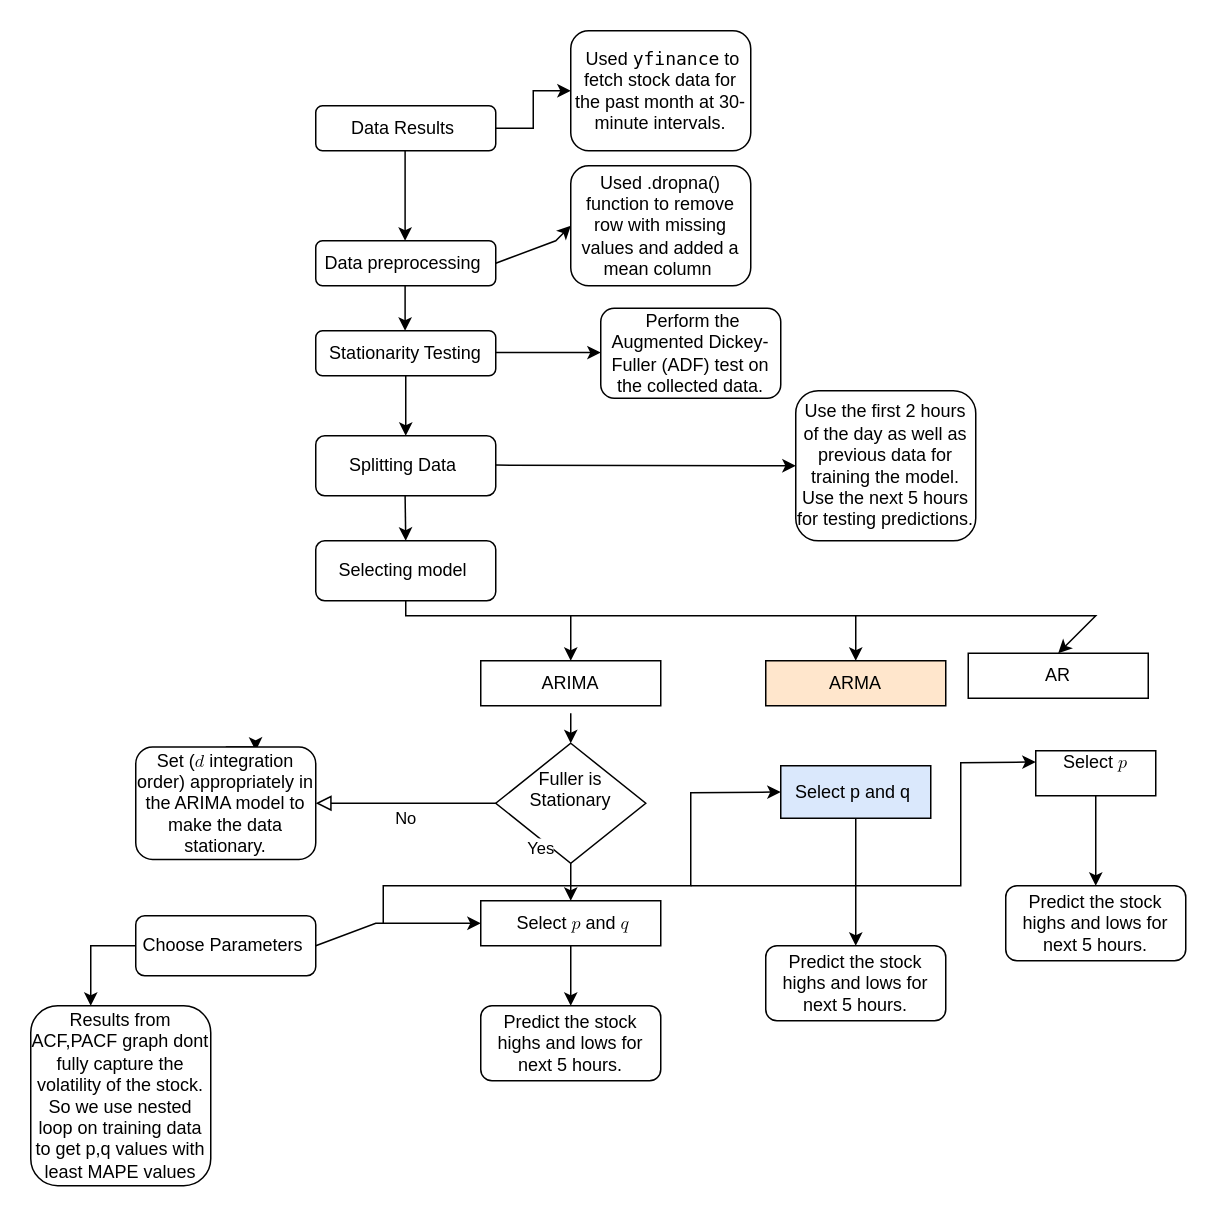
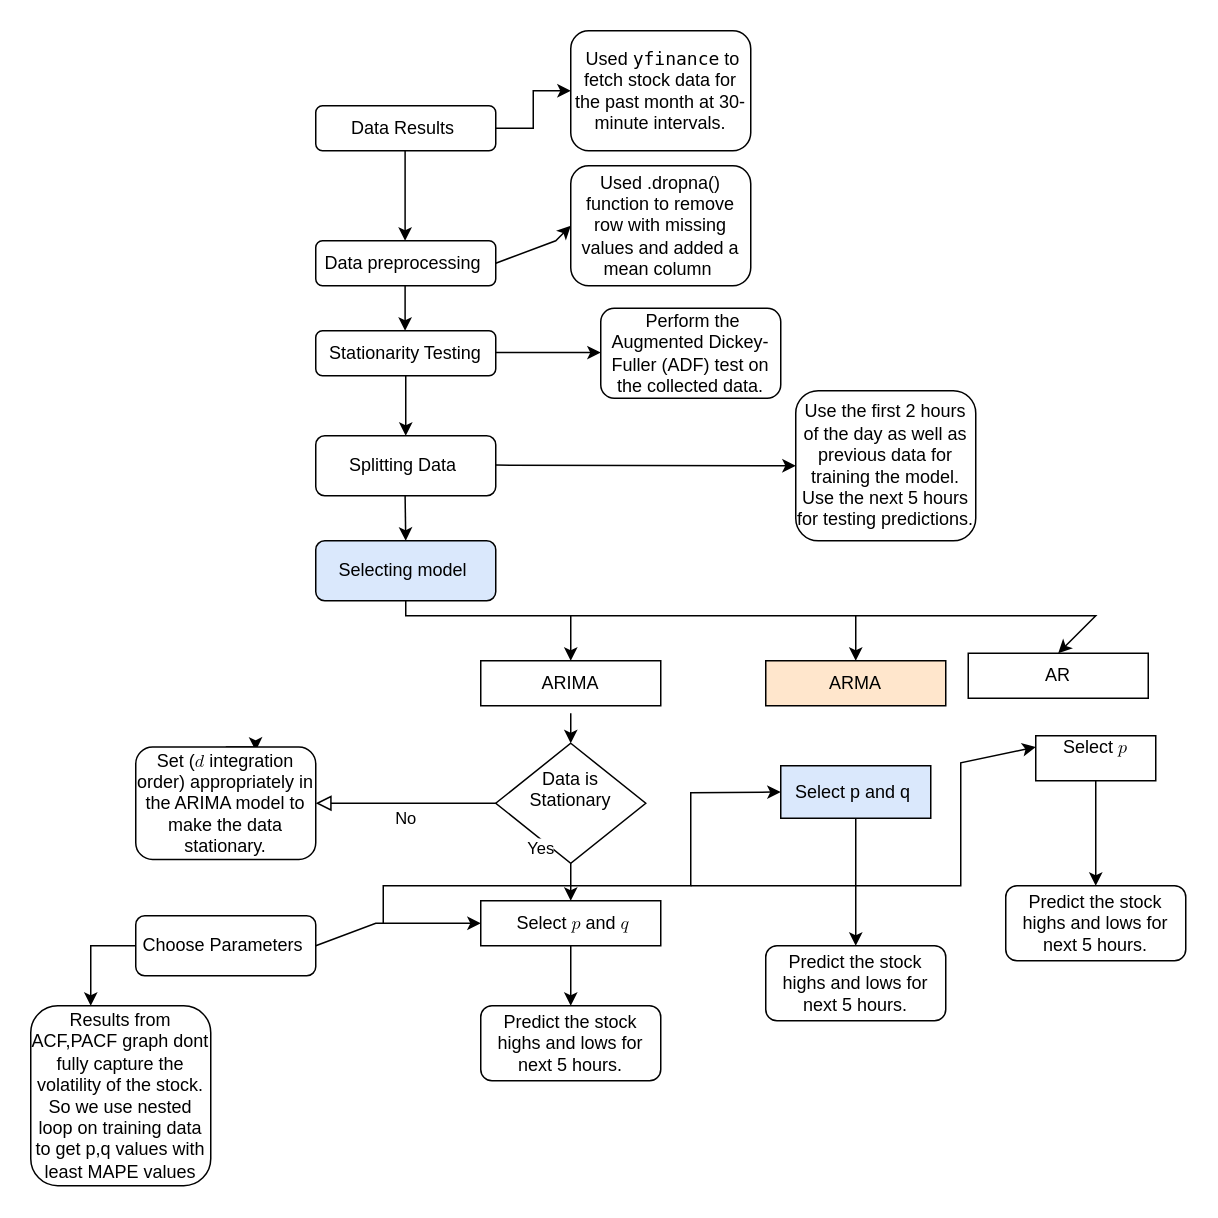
  <mxCell id="0" />
  <mxCell id="1" parent="0" />
  <mxCell id="2" value="Predict the stock highs and lows for next 5 hours." style="rounded=1;whiteSpace=wrap;html=1;" vertex="1" parent="1"><mxGeometry x="320" y="670" width="120" height="50" as="geometry" /></mxCell>
  <mxCell id="3" value="" style="edgeStyle=orthogonalEdgeStyle;rounded=0;orthogonalLoop=1;jettySize=auto;html=1;" edge="1" parent="1" source="4" target="11"><mxGeometry relative="1" as="geometry"><mxPoint x="430" y="90" as="targetPoint" /></mxGeometry></mxCell>
  <mxCell id="4" value="Data Results&amp;nbsp;" style="rounded=1;whiteSpace=wrap;html=1;fontSize=12;glass=0;strokeWidth=1;shadow=0;" parent="1" vertex="1"><mxGeometry x="210" y="70" width="120" height="30" as="geometry" /></mxCell>
  <mxCell id="5" value="No" style="edgeStyle=orthogonalEdgeStyle;rounded=0;html=1;jettySize=auto;orthogonalLoop=1;fontSize=11;endArrow=block;endFill=0;endSize=8;strokeWidth=1;shadow=0;labelBackgroundColor=none;" parent="1" source="6" target="9" edge="1"><mxGeometry y="10" relative="1" as="geometry"><mxPoint as="offset" /></mxGeometry></mxCell>
- <mxCell id="6" value="Fuller is Stationary&lt;div&gt;&lt;br&gt;&lt;/div&gt;" style="rhombus;whiteSpace=wrap;html=1;shadow=0;fontFamily=Helvetica;fontSize=12;align=center;strokeWidth=1;spacing=6;spacingTop=-4;" parent="1" vertex="1"><mxGeometry x="330" y="495" width="100" height="80" as="geometry" /></mxCell>
+ <mxCell id="6" value="Data is Stationary&lt;div&gt;&lt;br&gt;&lt;/div&gt;" style="rhombus;whiteSpace=wrap;html=1;shadow=0;fontFamily=Helvetica;fontSize=12;align=center;strokeWidth=1;spacing=6;spacingTop=-4;" parent="1" vertex="1"><mxGeometry x="330" y="495" width="100" height="80" as="geometry" /></mxCell>
  <mxCell id="7" style="edgeStyle=orthogonalEdgeStyle;rounded=0;orthogonalLoop=1;jettySize=auto;html=1;" edge="1" parent="1"><mxGeometry relative="1" as="geometry"><mxPoint x="430.043" y="170" as="targetPoint" /><mxPoint x="430" y="170" as="sourcePoint" /></mxGeometry></mxCell>
  <mxCell id="8" style="edgeStyle=orthogonalEdgeStyle;rounded=0;orthogonalLoop=1;jettySize=auto;html=1;exitX=0.5;exitY=0;exitDx=0;exitDy=0;" edge="1" parent="1" source="9"><mxGeometry relative="1" as="geometry"><mxPoint x="170.043" y="500" as="targetPoint" /></mxGeometry></mxCell>
  <mxCell id="9" value="Set (&lt;span class=&quot;katex&quot;&gt;&lt;span class=&quot;katex-mathml&quot;&gt;&lt;math xmlns=&quot;http://www.w3.org/1998/Math/MathML&quot;&gt;&lt;mrow&gt;&lt;mi&gt;d&lt;/mi&gt;&lt;/mrow&gt;d&lt;/math&gt;&lt;/span&gt;&lt;/span&gt;&amp;nbsp;integration order) appropriately in the ARIMA model to make the data stationary." style="rounded=1;whiteSpace=wrap;html=1;fontSize=12;glass=0;strokeWidth=1;shadow=0;" parent="1" vertex="1"><mxGeometry x="90" y="497.5" width="120" height="75" as="geometry" /></mxCell>
  <mxCell id="10" value="Choose Parameters&amp;nbsp;" style="rounded=1;whiteSpace=wrap;html=1;fontSize=12;glass=0;strokeWidth=1;shadow=0;" parent="1" vertex="1"><mxGeometry x="90" y="610" width="120" height="40" as="geometry" /></mxCell>
  <mxCell id="11" value="&amp;nbsp;Used&amp;nbsp;&lt;code&gt;yfinance&lt;/code&gt; to fetch stock data for the past month at 30-minute intervals." style="rounded=1;whiteSpace=wrap;html=1;" vertex="1" parent="1"><mxGeometry x="380" y="20" width="120" height="80" as="geometry" /></mxCell>
  <mxCell id="12" value="Used .dropna() function to remove row with missing values and added a mean column&amp;nbsp;" style="rounded=1;whiteSpace=wrap;html=1;" vertex="1" parent="1"><mxGeometry x="380" y="110" width="120" height="80" as="geometry" /></mxCell>
  <mxCell id="13" value="Stationarity Testing" style="rounded=1;whiteSpace=wrap;html=1;" vertex="1" parent="1"><mxGeometry x="210" y="220" width="120" height="30" as="geometry" /></mxCell>
  <mxCell id="14" value="&amp;nbsp;Perform the Augmented Dickey-Fuller (ADF) test on the collected data." style="rounded=1;whiteSpace=wrap;html=1;" vertex="1" parent="1"><mxGeometry x="400" y="205" width="120" height="60" as="geometry" /></mxCell>
  <mxCell id="15" value="Use the first 2 hours of the day as well as previous data for training the model. Use the next 5 hours for testing predictions." style="rounded=1;whiteSpace=wrap;html=1;" vertex="1" parent="1"><mxGeometry x="530" y="260" width="120" height="100" as="geometry" /></mxCell>
  <mxCell id="16" value="Splitting Data&amp;nbsp;" style="rounded=1;whiteSpace=wrap;html=1;" vertex="1" parent="1"><mxGeometry x="210" y="290" width="120" height="40" as="geometry" /></mxCell>
- <mxCell id="17" value="Selecting model&amp;nbsp;" style="rounded=1;whiteSpace=wrap;html=1;" vertex="1" parent="1"><mxGeometry x="210" y="360" width="120" height="40" as="geometry" /></mxCell>
+ <mxCell id="17" value="Selecting model&amp;nbsp;" style="rounded=1;whiteSpace=wrap;html=1;fillColor=#dae8fc;" vertex="1" parent="1"><mxGeometry x="210" y="360" width="120" height="40" as="geometry" /></mxCell>
  <mxCell id="18" value="ARMA" style="rounded=0;whiteSpace=wrap;html=1;fillColor=#ffe6cc;" vertex="1" parent="1"><mxGeometry x="510" y="440" width="120" height="30" as="geometry" /></mxCell>
  <mxCell id="19" value="AR" style="rounded=0;whiteSpace=wrap;html=1;" vertex="1" parent="1"><mxGeometry x="645" y="435" width="120" height="30" as="geometry" /></mxCell>
  <mxCell id="20" value="ARIMA" style="rounded=0;whiteSpace=wrap;html=1;" vertex="1" parent="1"><mxGeometry x="320" y="440" width="120" height="30" as="geometry" /></mxCell>
- <mxCell id="21" value="Select &lt;span class=&quot;katex&quot;&gt;&lt;span class=&quot;katex-mathml&quot;&gt;&lt;math xmlns=&quot;http://www.w3.org/1998/Math/MathML&quot;&gt;&lt;mrow&gt;&lt;mi&gt;p&lt;/mi&gt;&lt;/mrow&gt;p&lt;/math&gt;&lt;/span&gt;&lt;br&gt;&lt;/span&gt;&lt;div&gt;&lt;span class=&quot;katex&quot;&gt;&lt;br&gt;&lt;/span&gt;&lt;/div&gt;" style="rounded=0;whiteSpace=wrap;html=1;" vertex="1" parent="1"><mxGeometry x="690" y="500" width="80" height="30" as="geometry" /></mxCell>
+ <mxCell id="21" value="Select &lt;span class=&quot;katex&quot;&gt;&lt;span class=&quot;katex-mathml&quot;&gt;&lt;math xmlns=&quot;http://www.w3.org/1998/Math/MathML&quot;&gt;&lt;mrow&gt;&lt;mi&gt;p&lt;/mi&gt;&lt;/mrow&gt;p&lt;/math&gt;&lt;/span&gt;&lt;br&gt;&lt;/span&gt;&lt;div&gt;&lt;span class=&quot;katex&quot;&gt;&lt;br&gt;&lt;/span&gt;&lt;/div&gt;" style="rounded=0;whiteSpace=wrap;html=1;" vertex="1" parent="1"><mxGeometry x="690" y="490" width="80" height="30" as="geometry" /></mxCell>
  <mxCell id="22" value="&amp;nbsp;Select &lt;span class=&quot;katex&quot;&gt;&lt;span class=&quot;katex-mathml&quot;&gt;&lt;math xmlns=&quot;http://www.w3.org/1998/Math/MathML&quot;&gt;&lt;mrow&gt;&lt;mi&gt;p&lt;/mi&gt;&lt;/mrow&gt;p&lt;/math&gt;&lt;/span&gt;&lt;/span&gt;&amp;nbsp;and &lt;span class=&quot;katex&quot;&gt;&lt;span class=&quot;katex-mathml&quot;&gt;&lt;math xmlns=&quot;http://www.w3.org/1998/Math/MathML&quot;&gt;&lt;mrow&gt;&lt;mi&gt;q&lt;/mi&gt;&lt;/mrow&gt;q&lt;/math&gt;&lt;/span&gt;&lt;br&gt;&lt;/span&gt;" style="rounded=0;whiteSpace=wrap;html=1;" vertex="1" parent="1"><mxGeometry x="320" y="600" width="120" height="30" as="geometry" /></mxCell>
  <mxCell id="23" value="Select p and q&amp;nbsp;" style="rounded=0;whiteSpace=wrap;html=1;fillColor=#dae8fc;" vertex="1" parent="1"><mxGeometry x="520" y="510" width="100" height="35" as="geometry" /></mxCell>
  <mxCell id="24" value="" style="endArrow=classic;html=1;rounded=0;" edge="1" parent="1"><mxGeometry width="50" height="50" relative="1" as="geometry"><mxPoint x="269.57" y="100" as="sourcePoint" /><mxPoint x="269.57" y="160" as="targetPoint" /></mxGeometry></mxCell>
  <mxCell id="25" value="Data preprocessing&amp;nbsp;" style="rounded=1;whiteSpace=wrap;html=1;" vertex="1" parent="1"><mxGeometry x="210" y="160" width="120" height="30" as="geometry" /></mxCell>
  <mxCell id="26" value="" style="endArrow=classic;html=1;rounded=0;" edge="1" parent="1"><mxGeometry width="50" height="50" relative="1" as="geometry"><mxPoint x="330" y="175" as="sourcePoint" /><mxPoint x="380" y="150" as="targetPoint" /><Array as="points"><mxPoint x="370" y="160" /></Array></mxGeometry></mxCell>
  <mxCell id="27" value="" style="endArrow=classic;html=1;rounded=0;" edge="1" parent="1"><mxGeometry width="50" height="50" relative="1" as="geometry"><mxPoint x="269.57" y="190" as="sourcePoint" /><mxPoint x="269.57" y="220" as="targetPoint" /><Array as="points"><mxPoint x="269.57" y="190" /></Array></mxGeometry></mxCell>
  <mxCell id="28" value="" style="endArrow=classic;html=1;rounded=0;" edge="1" parent="1"><mxGeometry width="50" height="50" relative="1" as="geometry"><mxPoint x="330" y="234.57" as="sourcePoint" /><mxPoint x="400" y="234.57" as="targetPoint" /></mxGeometry></mxCell>
  <mxCell id="29" value="" style="endArrow=classic;html=1;rounded=0;exitX=0.5;exitY=1;exitDx=0;exitDy=0;" edge="1" parent="1" source="13"><mxGeometry width="50" height="50" relative="1" as="geometry"><mxPoint x="250" y="280" as="sourcePoint" /><mxPoint x="270" y="290" as="targetPoint" /></mxGeometry></mxCell>
  <mxCell id="30" value="" style="endArrow=classic;html=1;rounded=0;entryX=0;entryY=0.5;entryDx=0;entryDy=0;" edge="1" parent="1" target="15"><mxGeometry width="50" height="50" relative="1" as="geometry"><mxPoint x="330" y="309.57" as="sourcePoint" /><mxPoint x="530" y="300" as="targetPoint" /></mxGeometry></mxCell>
  <mxCell id="31" value="" style="endArrow=classic;html=1;rounded=0;" edge="1" parent="1"><mxGeometry width="50" height="50" relative="1" as="geometry"><mxPoint x="269.57" y="330" as="sourcePoint" /><mxPoint x="270" y="360" as="targetPoint" /></mxGeometry></mxCell>
  <mxCell id="32" value="" style="endArrow=classic;html=1;rounded=0;exitX=0.5;exitY=1;exitDx=0;exitDy=0;" edge="1" parent="1" source="17"><mxGeometry width="50" height="50" relative="1" as="geometry"><mxPoint x="400" y="470" as="sourcePoint" /><mxPoint x="380" y="440" as="targetPoint" /><Array as="points"><mxPoint x="270" y="410" /><mxPoint x="380" y="410" /></Array></mxGeometry></mxCell>
  <mxCell id="33" value="" style="endArrow=classic;html=1;rounded=0;" edge="1" parent="1"><mxGeometry width="50" height="50" relative="1" as="geometry"><mxPoint x="380" y="410" as="sourcePoint" /><mxPoint x="570" y="440" as="targetPoint" /><Array as="points"><mxPoint x="570" y="410" /></Array></mxGeometry></mxCell>
  <mxCell id="34" value="" style="endArrow=classic;html=1;rounded=0;entryX=0.5;entryY=0;entryDx=0;entryDy=0;" edge="1" parent="1" target="19"><mxGeometry width="50" height="50" relative="1" as="geometry"><mxPoint x="570" y="410" as="sourcePoint" /><mxPoint x="730" y="430" as="targetPoint" /><Array as="points"><mxPoint x="730" y="410" /></Array></mxGeometry></mxCell>
  <mxCell id="35" value="" style="endArrow=classic;html=1;rounded=0;" edge="1" parent="1"><mxGeometry width="50" height="50" relative="1" as="geometry"><mxPoint x="380" y="475" as="sourcePoint" /><mxPoint x="380" y="495" as="targetPoint" /></mxGeometry></mxCell>
  <mxCell id="36" value="" style="endArrow=classic;html=1;rounded=0;exitX=0.5;exitY=1;exitDx=0;exitDy=0;" edge="1" parent="1" source="6"><mxGeometry width="50" height="50" relative="1" as="geometry"><mxPoint x="400" y="590" as="sourcePoint" /><mxPoint x="380" y="600" as="targetPoint" /></mxGeometry></mxCell>
  <mxCell id="37" value="" style="endArrow=classic;html=1;rounded=0;" edge="1" parent="1"><mxGeometry width="50" height="50" relative="1" as="geometry"><mxPoint x="210" y="630" as="sourcePoint" /><mxPoint x="320" y="615" as="targetPoint" /><Array as="points"><mxPoint x="250" y="615" /></Array></mxGeometry></mxCell>
  <mxCell id="38" value="Yes&lt;div&gt;&lt;br&gt;&lt;/div&gt;" style="edgeLabel;html=1;align=center;verticalAlign=middle;resizable=0;points=[];" vertex="1" connectable="0" parent="37"><mxGeometry x="-0.164" y="2" relative="1" as="geometry"><mxPoint x="105" y="-42" as="offset" /></mxGeometry></mxCell>
  <mxCell id="39" value="" style="endArrow=classic;html=1;rounded=0;entryX=0;entryY=0.5;entryDx=0;entryDy=0;" edge="1" parent="1" target="23"><mxGeometry width="50" height="50" relative="1" as="geometry"><mxPoint x="255" y="615" as="sourcePoint" /><mxPoint x="460" y="530" as="targetPoint" /><Array as="points"><mxPoint x="255" y="590" /><mxPoint x="460" y="590" /><mxPoint x="460" y="528" /></Array></mxGeometry></mxCell>
  <mxCell id="40" value="" style="endArrow=classic;html=1;rounded=0;entryX=0;entryY=0.25;entryDx=0;entryDy=0;" edge="1" parent="1" target="21"><mxGeometry width="50" height="50" relative="1" as="geometry"><mxPoint x="460" y="590" as="sourcePoint" /><mxPoint x="640" y="510" as="targetPoint" /><Array as="points"><mxPoint x="640" y="590" /><mxPoint x="640" y="508" /></Array></mxGeometry></mxCell>
  <mxCell id="41" value="Results from ACF,PACF graph dont fully capture the volatility of the stock. So we use nested loop on training data to get p,q values with least MAPE values" style="rounded=1;whiteSpace=wrap;html=1;" vertex="1" parent="1"><mxGeometry x="20" y="670" width="120" height="120" as="geometry" /></mxCell>
  <mxCell id="42" value="" style="endArrow=classic;html=1;rounded=0;exitX=0;exitY=0.5;exitDx=0;exitDy=0;" edge="1" parent="1" source="10"><mxGeometry width="50" height="50" relative="1" as="geometry"><mxPoint x="450" y="690" as="sourcePoint" /><mxPoint x="60" y="670" as="targetPoint" /><Array as="points"><mxPoint x="60" y="630" /></Array></mxGeometry></mxCell>
  <mxCell id="43" value="" style="endArrow=classic;html=1;rounded=0;exitX=0.5;exitY=1;exitDx=0;exitDy=0;entryX=0.5;entryY=0;entryDx=0;entryDy=0;" edge="1" parent="1" source="22" target="2"><mxGeometry width="50" height="50" relative="1" as="geometry"><mxPoint x="480" y="660" as="sourcePoint" /><mxPoint x="530" y="610" as="targetPoint" /></mxGeometry></mxCell>
  <mxCell id="44" value="Predict the stock highs and lows for next 5 hours." style="rounded=1;whiteSpace=wrap;html=1;" vertex="1" parent="1"><mxGeometry x="510" y="630" width="120" height="50" as="geometry" /></mxCell>
  <mxCell id="45" value="Predict the stock highs and lows for next 5 hours." style="rounded=1;whiteSpace=wrap;html=1;" vertex="1" parent="1"><mxGeometry x="670" y="590" width="120" height="50" as="geometry" /></mxCell>
  <mxCell id="46" value="" style="endArrow=classic;html=1;rounded=0;entryX=0.5;entryY=0;entryDx=0;entryDy=0;exitX=0.5;exitY=1;exitDx=0;exitDy=0;" edge="1" parent="1" source="23" target="44"><mxGeometry width="50" height="50" relative="1" as="geometry"><mxPoint x="570" y="550" as="sourcePoint" /><mxPoint x="600" y="550" as="targetPoint" /></mxGeometry></mxCell>
  <mxCell id="47" value="" style="endArrow=classic;html=1;rounded=0;exitX=0.5;exitY=1;exitDx=0;exitDy=0;entryX=0.5;entryY=0;entryDx=0;entryDy=0;" edge="1" parent="1" source="21" target="45"><mxGeometry width="50" height="50" relative="1" as="geometry"><mxPoint x="430" y="680" as="sourcePoint" /><mxPoint x="480" y="630" as="targetPoint" /></mxGeometry></mxCell>
